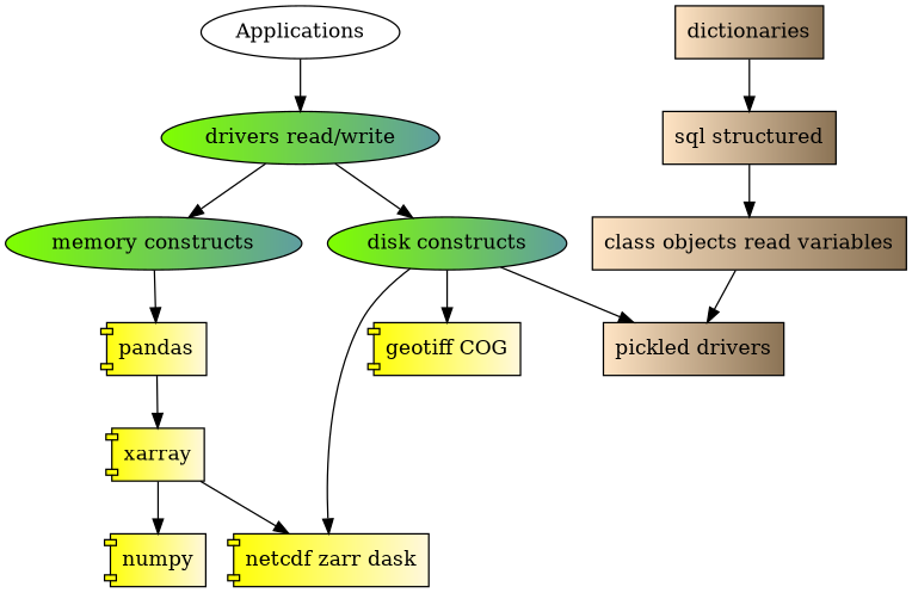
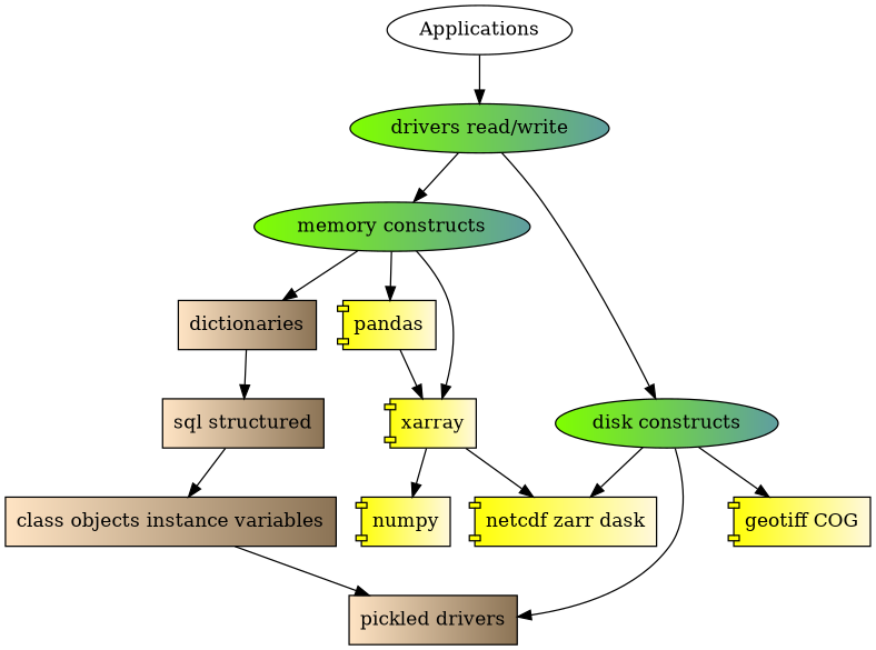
  digraph {
    node [fillcolor="yellow:cornsilk" shape=component style=filled]
    n1 [label=Applications fillcolor="" shape="" style=""]
    n2 [fillcolor="chartreuse:cadetblue" label="drivers read/write" shape=ellipse]
    n3 [fillcolor="chartreuse:cadetblue" label="memory constructs" shape=ellipse]
    n4 [fillcolor="chartreuse:cadetblue" label="disk constructs" shape=ellipse]
    n5 [label=xarray]
    n6 [label=pandas]
    n7 [fillcolor="bisque:burlywood4" label=dictionaries shape=rect]
    n8 [label="netcdf zarr dask"]
    n9 [label="geotiff COG"]
    n10 [fillcolor="bisque:burlywood4" label="pickled drivers" shape=rect]
    n11 [label=numpy]
    n12 [fillcolor="bisque:burlywood4" label="sql structured" shape=rect]
-   n13 [fillcolor="bisque:burlywood4" label="class objects read variables" shape=rect]
+   n13 [fillcolor="bisque:burlywood4" label="class objects instance variables" shape=rect]
    n1 -> n2
    n2 -> n3
    n2 -> n4
+   n3 -> n5
    n3 -> n6
+   n3 -> n7
    n4 -> n8
    n4 -> n9
    n4 -> n10
    n5 -> n8
    n5 -> n11
    n6 -> n5
    n7 -> n12
    n12 -> n13
    n13 -> n10
  }
